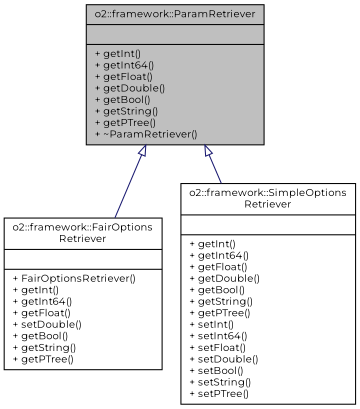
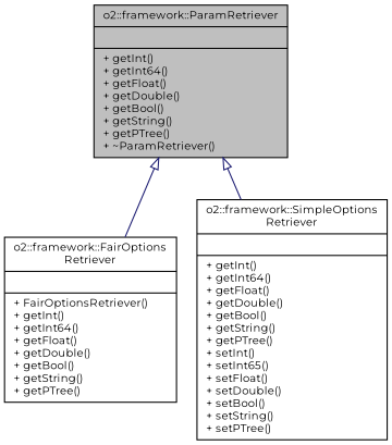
  digraph {
    fontname=Montserrat
    node [color=black fontname=Montserrat fontsize=10 shape=record]
    edge [arrowtail=onormal color=midnightblue dir=back fontname=Montserrat fontsize=10 labelfontname=Helvetica labelfontsize=10 style=solid]
    n1 [fillcolor=grey75 fontcolor=black height=0.2 label="{o2::framework::ParamRetriever\n||+ getInt()\l+ getInt64()\l+ getFloat()\l+ getDouble()\l+ getBool()\l+ getString()\l+ getPTree()\l+ ~ParamRetriever()\l}" style=filled width=0.4]
-   n2 [height=0.2 label="{o2::framework::FairOptions\lRetriever\n||+ FairOptionsRetriever()\l+ getInt()\l+ getInt64()\l+ getFloat()\l+ setDouble()\l+ getBool()\l+ getString()\l+ getPTree()\l}" width=0.4]
-   n3 [height=0.2 label="{o2::framework::SimpleOptions\lRetriever\n||+ getInt()\l+ getInt64()\l+ getFloat()\l+ getDouble()\l+ getBool()\l+ getString()\l+ getPTree()\l+ setInt()\l+ setInt64()\l+ setFloat()\l+ setDouble()\l+ setBool()\l+ setString()\l+ setPTree()\l}" width=0.4]
+   n2 [height=0.2 label="{o2::framework::FairOptions\lRetriever\n||+ FairOptionsRetriever()\l+ getInt()\l+ getInt64()\l+ getFloat()\l+ getDouble()\l+ getBool()\l+ getString()\l+ getPTree()\l}" width=0.4]
+   n3 [height=0.2 label="{o2::framework::SimpleOptions\lRetriever\n||+ getInt()\l+ getInt64()\l+ getFloat()\l+ getDouble()\l+ getBool()\l+ getString()\l+ getPTree()\l+ setInt()\l+ setInt65()\l+ setFloat()\l+ setDouble()\l+ setBool()\l+ setString()\l+ setPTree()\l}" width=0.4]
    n1 -> n2
    n1 -> n3
  }
